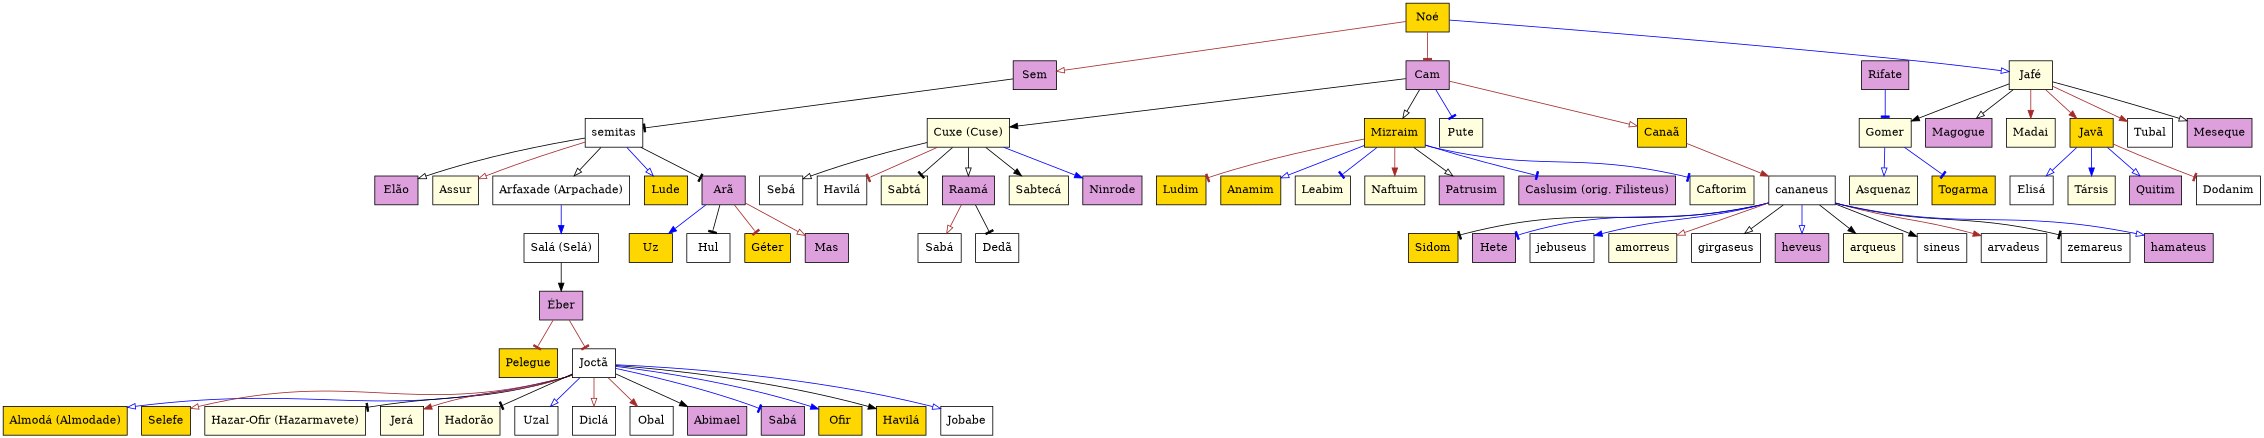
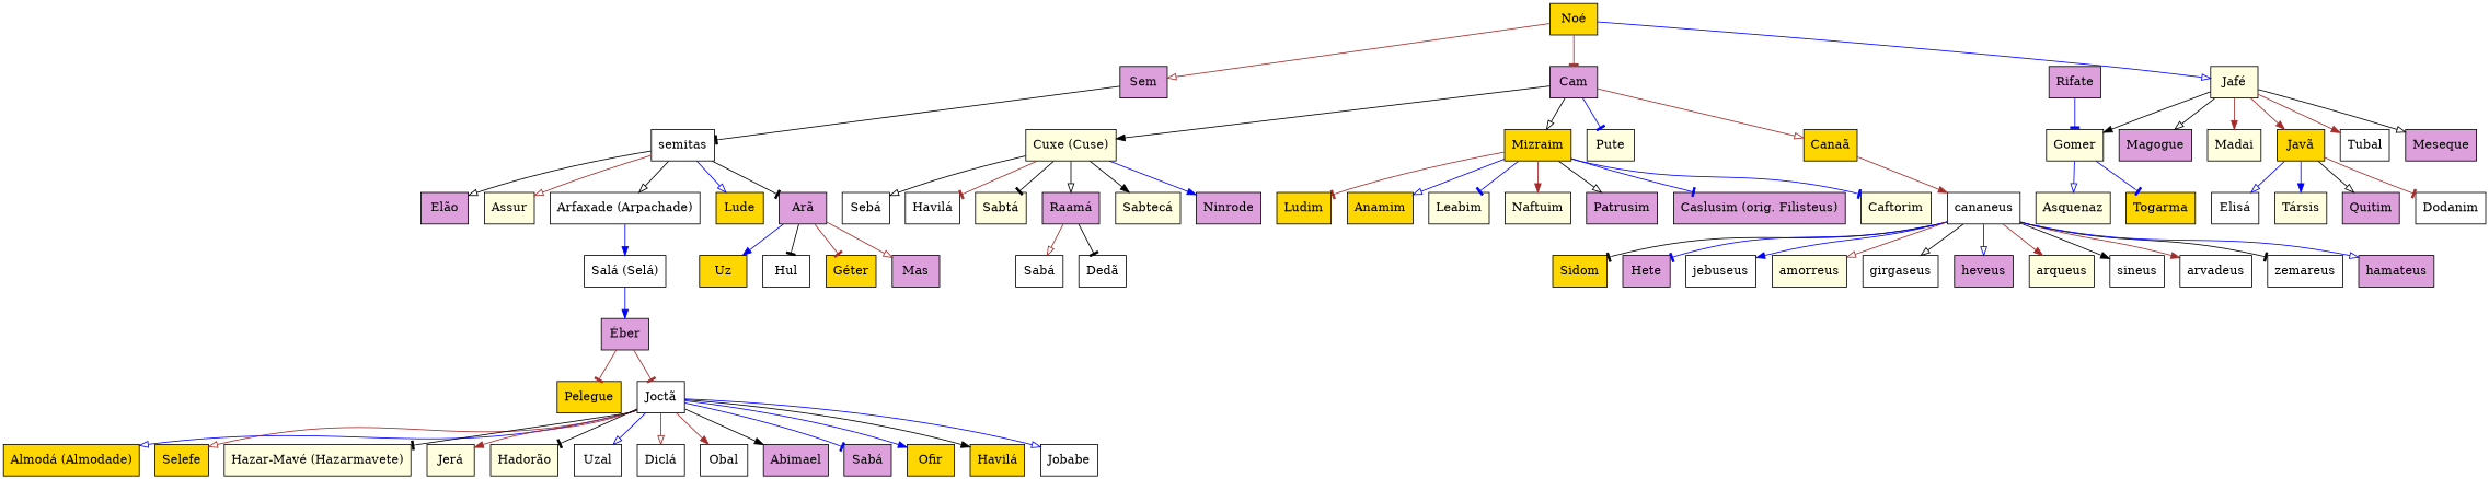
  digraph {
    node [fillcolor=white shape=rect style=filled]
    edge [arrowhead=onormal color=black]
    n1 [fillcolor=gold label="Noé"]
    n2 [fillcolor=plum label=Sem]
    n3 [fillcolor=plum label=Cam]
    n4 [fillcolor=lightyellow label="Jafé"]
    semitas
    n6 [fillcolor=lightyellow label="Cuxe (Cuse)"]
    n7 [fillcolor=gold label=Mizraim]
    n8 [fillcolor=lightyellow label=Pute]
    n9 [fillcolor=gold label="Canaã"]
    n10 [fillcolor=lightyellow label=Gomer]
    n11 [fillcolor=plum label=Magogue]
    n12 [fillcolor=lightyellow label=Madai]
    n13 [fillcolor=gold label="Javã"]
    n14 [label=Tubal]
    n15 [fillcolor=plum label=Meseque]
    n16 [fillcolor=plum label="Elão"]
    n17 [fillcolor=lightyellow label=Assur]
    n18 [label="Arfaxade (Arpachade)"]
    n19 [fillcolor=gold label=Lude]
    n20 [fillcolor=plum label="Arã"]
    n21 [label="Sebá"]
    n22 [label="Havilá"]
    n23 [fillcolor=lightyellow label="Sabtá"]
    n24 [fillcolor=plum label="Raamá"]
    n25 [fillcolor=lightyellow label="Sabtecá"]
    n26 [fillcolor=plum label=Ninrode]
    n27 [fillcolor=gold label=Ludim]
    n28 [fillcolor=gold label=Anamim]
    n29 [fillcolor=lightyellow label=Leabim]
    n30 [fillcolor=lightyellow label=Naftuim]
    n31 [fillcolor=plum label=Patrusim]
    n32 [fillcolor=plum label="Caslusim (orig. Filisteus)"]
    n33 [fillcolor=lightyellow label=Caftorim]
    cananeus
    n35 [fillcolor=lightyellow label=Asquenaz]
    n36 [fillcolor=gold label=Togarma]
    n37 [label="Elisá"]
    n38 [fillcolor=lightyellow label="Társis"]
    n39 [fillcolor=plum label=Quitim]
    n40 [label=Dodanim]
    n41 [fillcolor=plum label=Rifate]
    n42 [label="Sabá"]
    n43 [label="Dedã"]
    n44 [fillcolor=gold label=Sidom]
    n45 [fillcolor=plum label=Hete]
    jebuseus
    amorreus [fillcolor=lightyellow]
    girgaseus
    heveus [fillcolor=plum]
    arqueus [fillcolor=lightyellow]
    sineus
    arvadeus
    zemareus
    hamateus [fillcolor=plum]
    n55 [label="Salá (Selá)"]
    n56 [fillcolor=gold label=Uz]
    n57 [label=Hul]
    n58 [fillcolor=gold label="Géter"]
    n59 [fillcolor=plum label=Mas]
    n60 [fillcolor=plum label="Éber"]
    n61 [fillcolor=gold label=Pelegue]
    n62 [label="Joctã"]
    n63 [fillcolor=gold label="Almodá (Almodade)"]
    n64 [fillcolor=gold label=Selefe]
-   n65 [fillcolor=lightyellow label="Hazar-Ofir (Hazarmavete)"]
+   n65 [fillcolor=lightyellow label="Hazar-Mavé (Hazarmavete)"]
    n66 [fillcolor=lightyellow label="Jerá"]
    n67 [fillcolor=lightyellow label="Hadorão"]
    n68 [label=Uzal]
    n69 [label="Diclá"]
    n70 [label=Obal]
    n71 [fillcolor=plum label=Abimael]
    n72 [fillcolor=plum label="Sabá"]
    n73 [fillcolor=gold label=Ofir]
    n74 [fillcolor=gold label="Havilá"]
    n75 [label=Jobabe]
    n1 -> n2 [color=brown]
    n1 -> n3 [arrowhead=tee color=brown]
    n1 -> n4 [color=blue]
    n2 -> semitas [arrowhead=tee]
    n3 -> n6 [arrowhead=normal]
    n3 -> n7
    n3 -> n8 [arrowhead=tee color=blue]
    n3 -> n9 [color=brown]
    n4 -> n10 [arrowhead=normal]
    n4 -> n11
    n4 -> n12 [arrowhead=normal color=brown]
    n4 -> n13 [arrowhead=normal color=brown]
    n4 -> n14 [arrowhead=normal color=brown]
    n4 -> n15
    semitas -> n16
    semitas -> n17 [color=brown]
    semitas -> n18
    semitas -> n19 [color=blue]
    semitas -> n20 [arrowhead=tee]
    n6 -> n21
    n6 -> n22 [arrowhead=tee color=brown]
    n6 -> n23 [arrowhead=tee]
    n6 -> n24
    n6 -> n25 [arrowhead=normal]
    n6 -> n26 [arrowhead=normal color=blue]
    n7 -> n27 [arrowhead=tee color=brown]
    n7 -> n28 [color=blue]
    n7 -> n29 [arrowhead=tee color=blue]
    n7 -> n30 [arrowhead=normal color=brown]
    n7 -> n31
    n7 -> n32 [arrowhead=tee color=blue]
    n7 -> n33 [arrowhead=tee color=blue]
    n9 -> cananeus [arrowhead=normal color=brown]
    n10 -> n35 [color=blue]
    n10 -> n36 [arrowhead=tee color=blue]
    n13 -> n37 [color=blue]
    n13 -> n38 [arrowhead=normal color=blue]
-   n13 -> n39 [color=blue]
+   n13 -> n39
    n13 -> n40 [arrowhead=tee color=brown]
    n18 -> n55 [arrowhead=normal color=blue]
    n20 -> n56 [arrowhead=normal color=blue]
    n20 -> n57 [arrowhead=tee]
    n20 -> n58 [arrowhead=tee color=brown]
    n20 -> n59 [color=brown]
    n24 -> n42 [color=brown]
    n24 -> n43 [arrowhead=tee]
    cananeus -> n44 [arrowhead=tee]
    cananeus -> n45 [arrowhead=tee color=blue]
    cananeus -> jebuseus [arrowhead=normal color=blue]
    cananeus -> amorreus [color=brown]
    cananeus -> girgaseus
    cananeus -> heveus [color=blue]
-   cananeus -> arqueus [arrowhead=normal]
+   cananeus -> arqueus [arrowhead=normal color=brown]
    cananeus -> sineus [arrowhead=normal]
    cananeus -> arvadeus [arrowhead=normal color=brown]
    cananeus -> zemareus [arrowhead=tee]
    cananeus -> hamateus [color=blue]
    n41 -> n10 [arrowhead=tee color=blue]
-   n55 -> n60 [arrowhead=normal]
+   n55 -> n60 [arrowhead=normal color=blue]
    n60 -> n61 [arrowhead=tee color=brown]
    n60 -> n62 [arrowhead=tee color=brown]
    n62 -> n63 [color=blue]
    n62 -> n64 [color=brown]
    n62 -> n65 [arrowhead=tee]
    n62 -> n66 [arrowhead=normal color=brown]
    n62 -> n67 [arrowhead=tee]
    n62 -> n68 [color=blue]
    n62 -> n69 [color=brown]
    n62 -> n70 [arrowhead=normal color=brown]
    n62 -> n71 [arrowhead=normal]
    n62 -> n72 [arrowhead=tee color=blue]
    n62 -> n73 [arrowhead=normal color=blue]
    n62 -> n74 [arrowhead=normal]
    n62 -> n75 [color=blue]
  }
